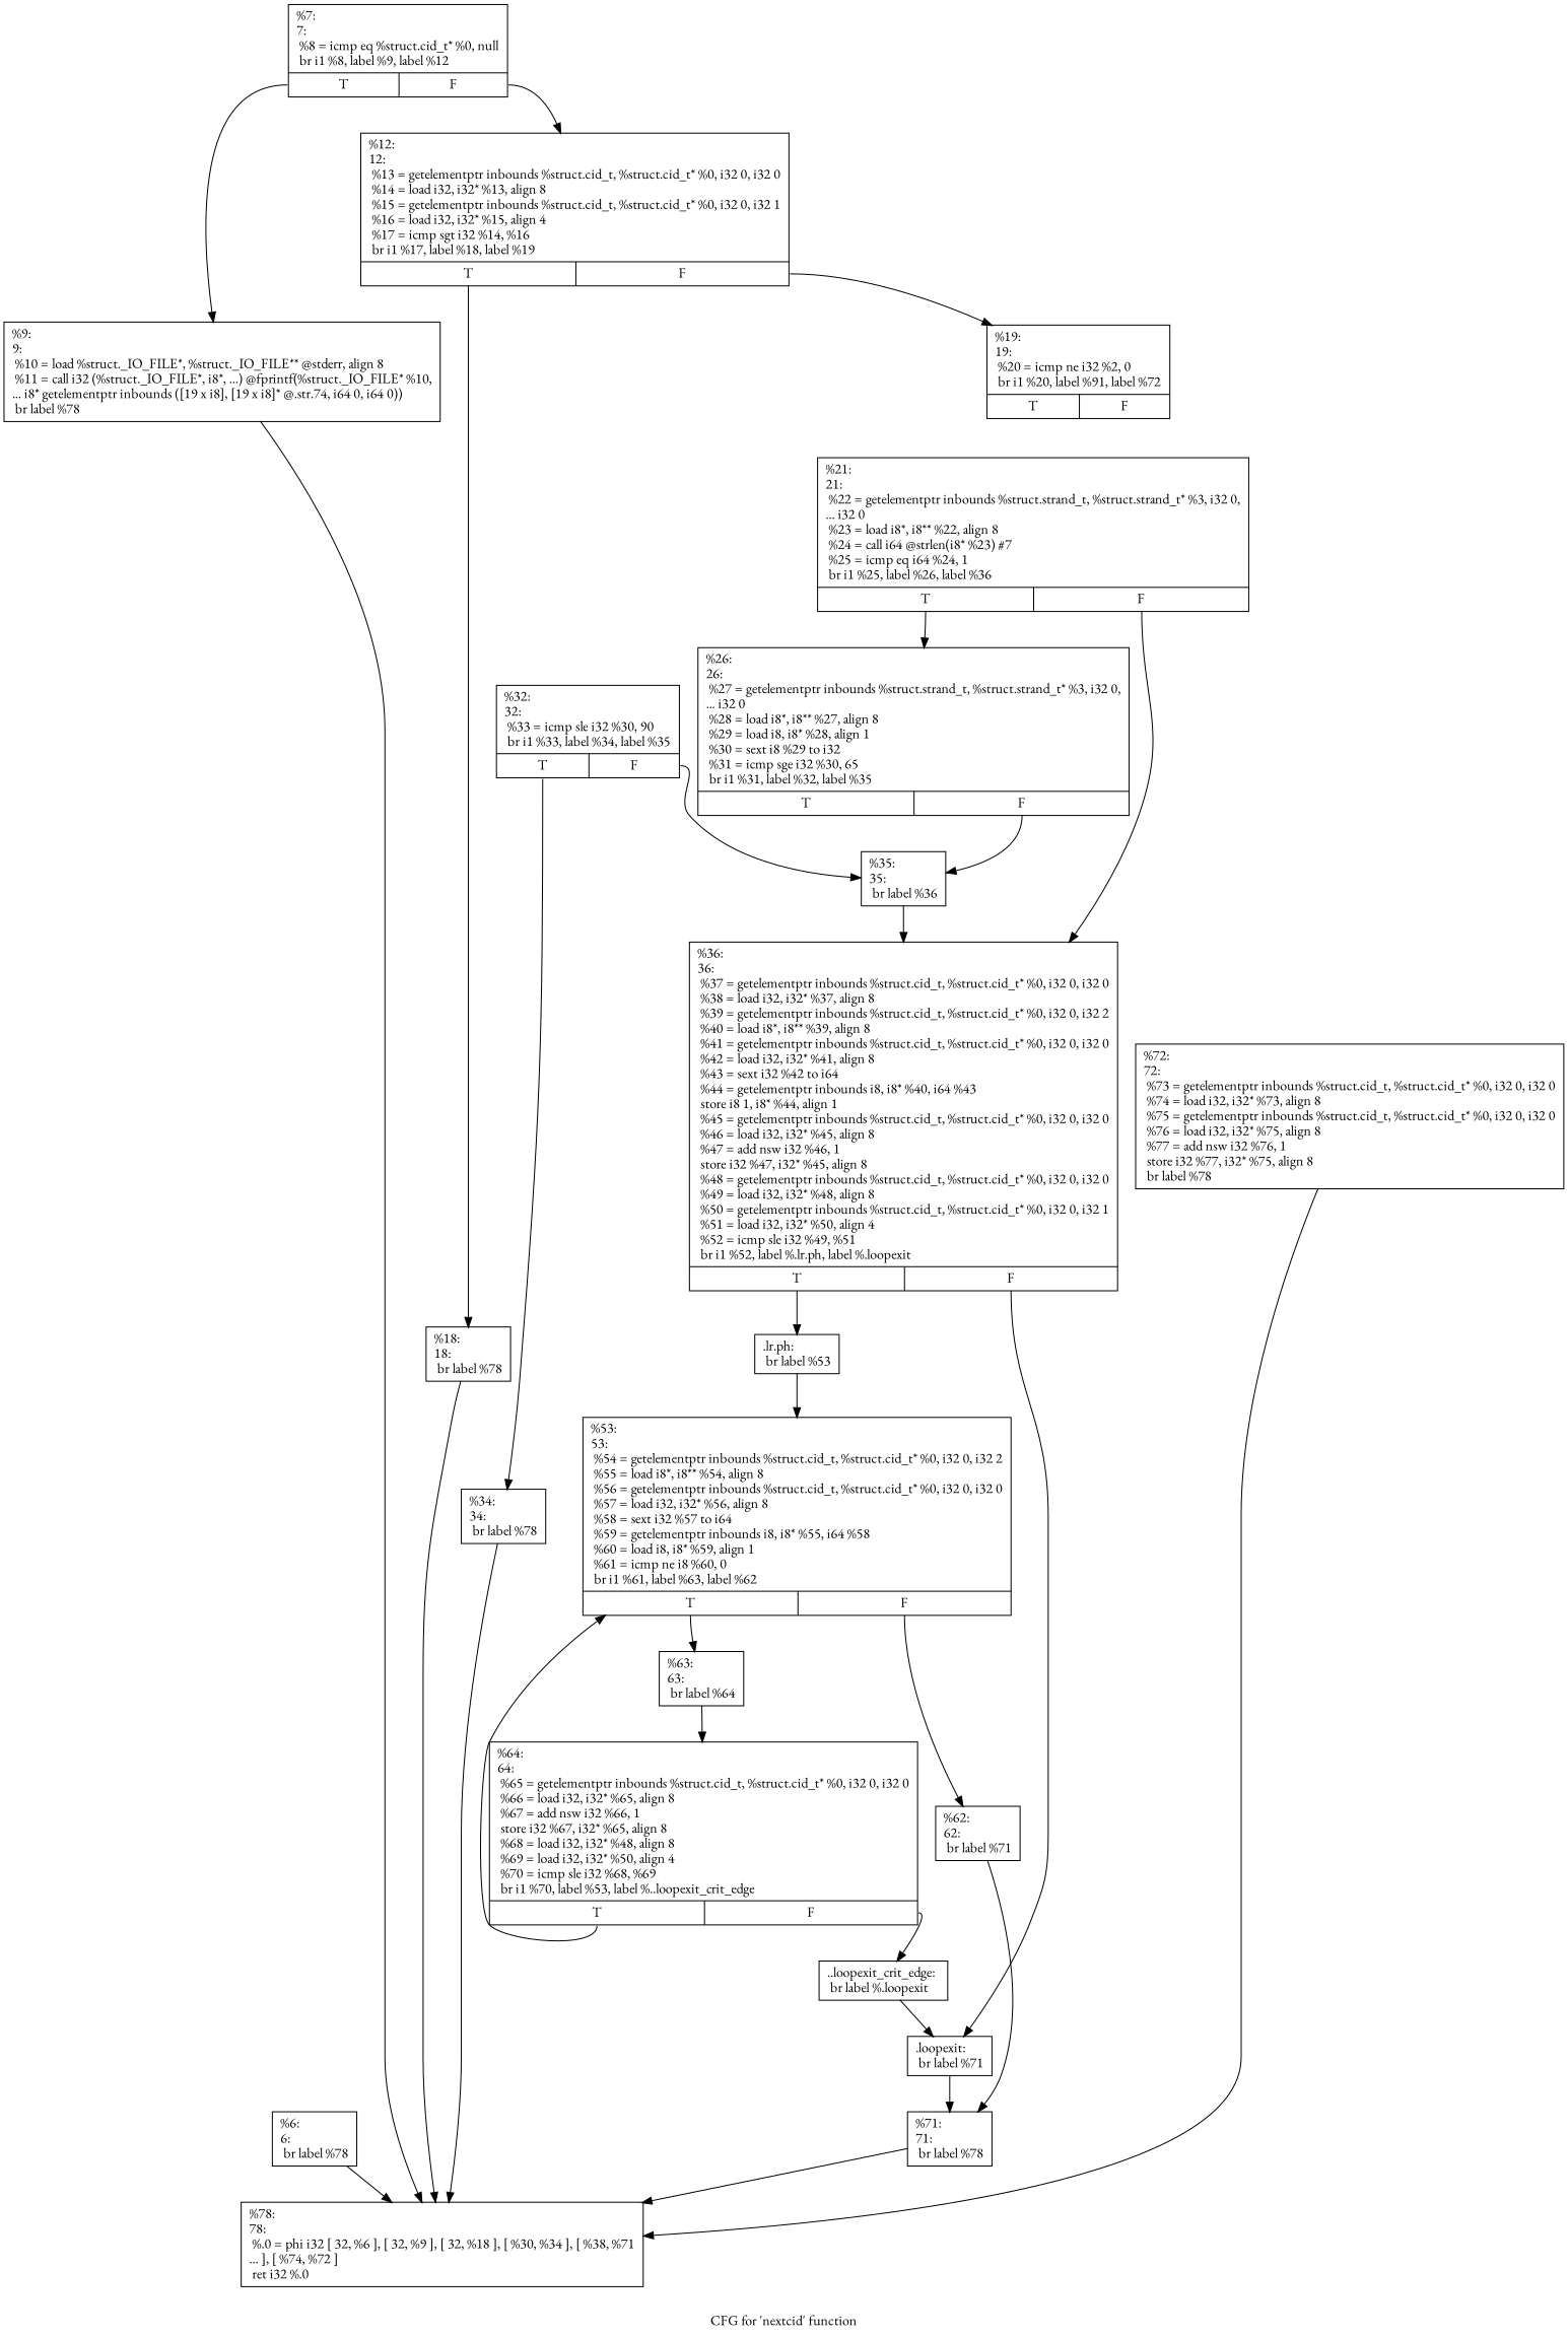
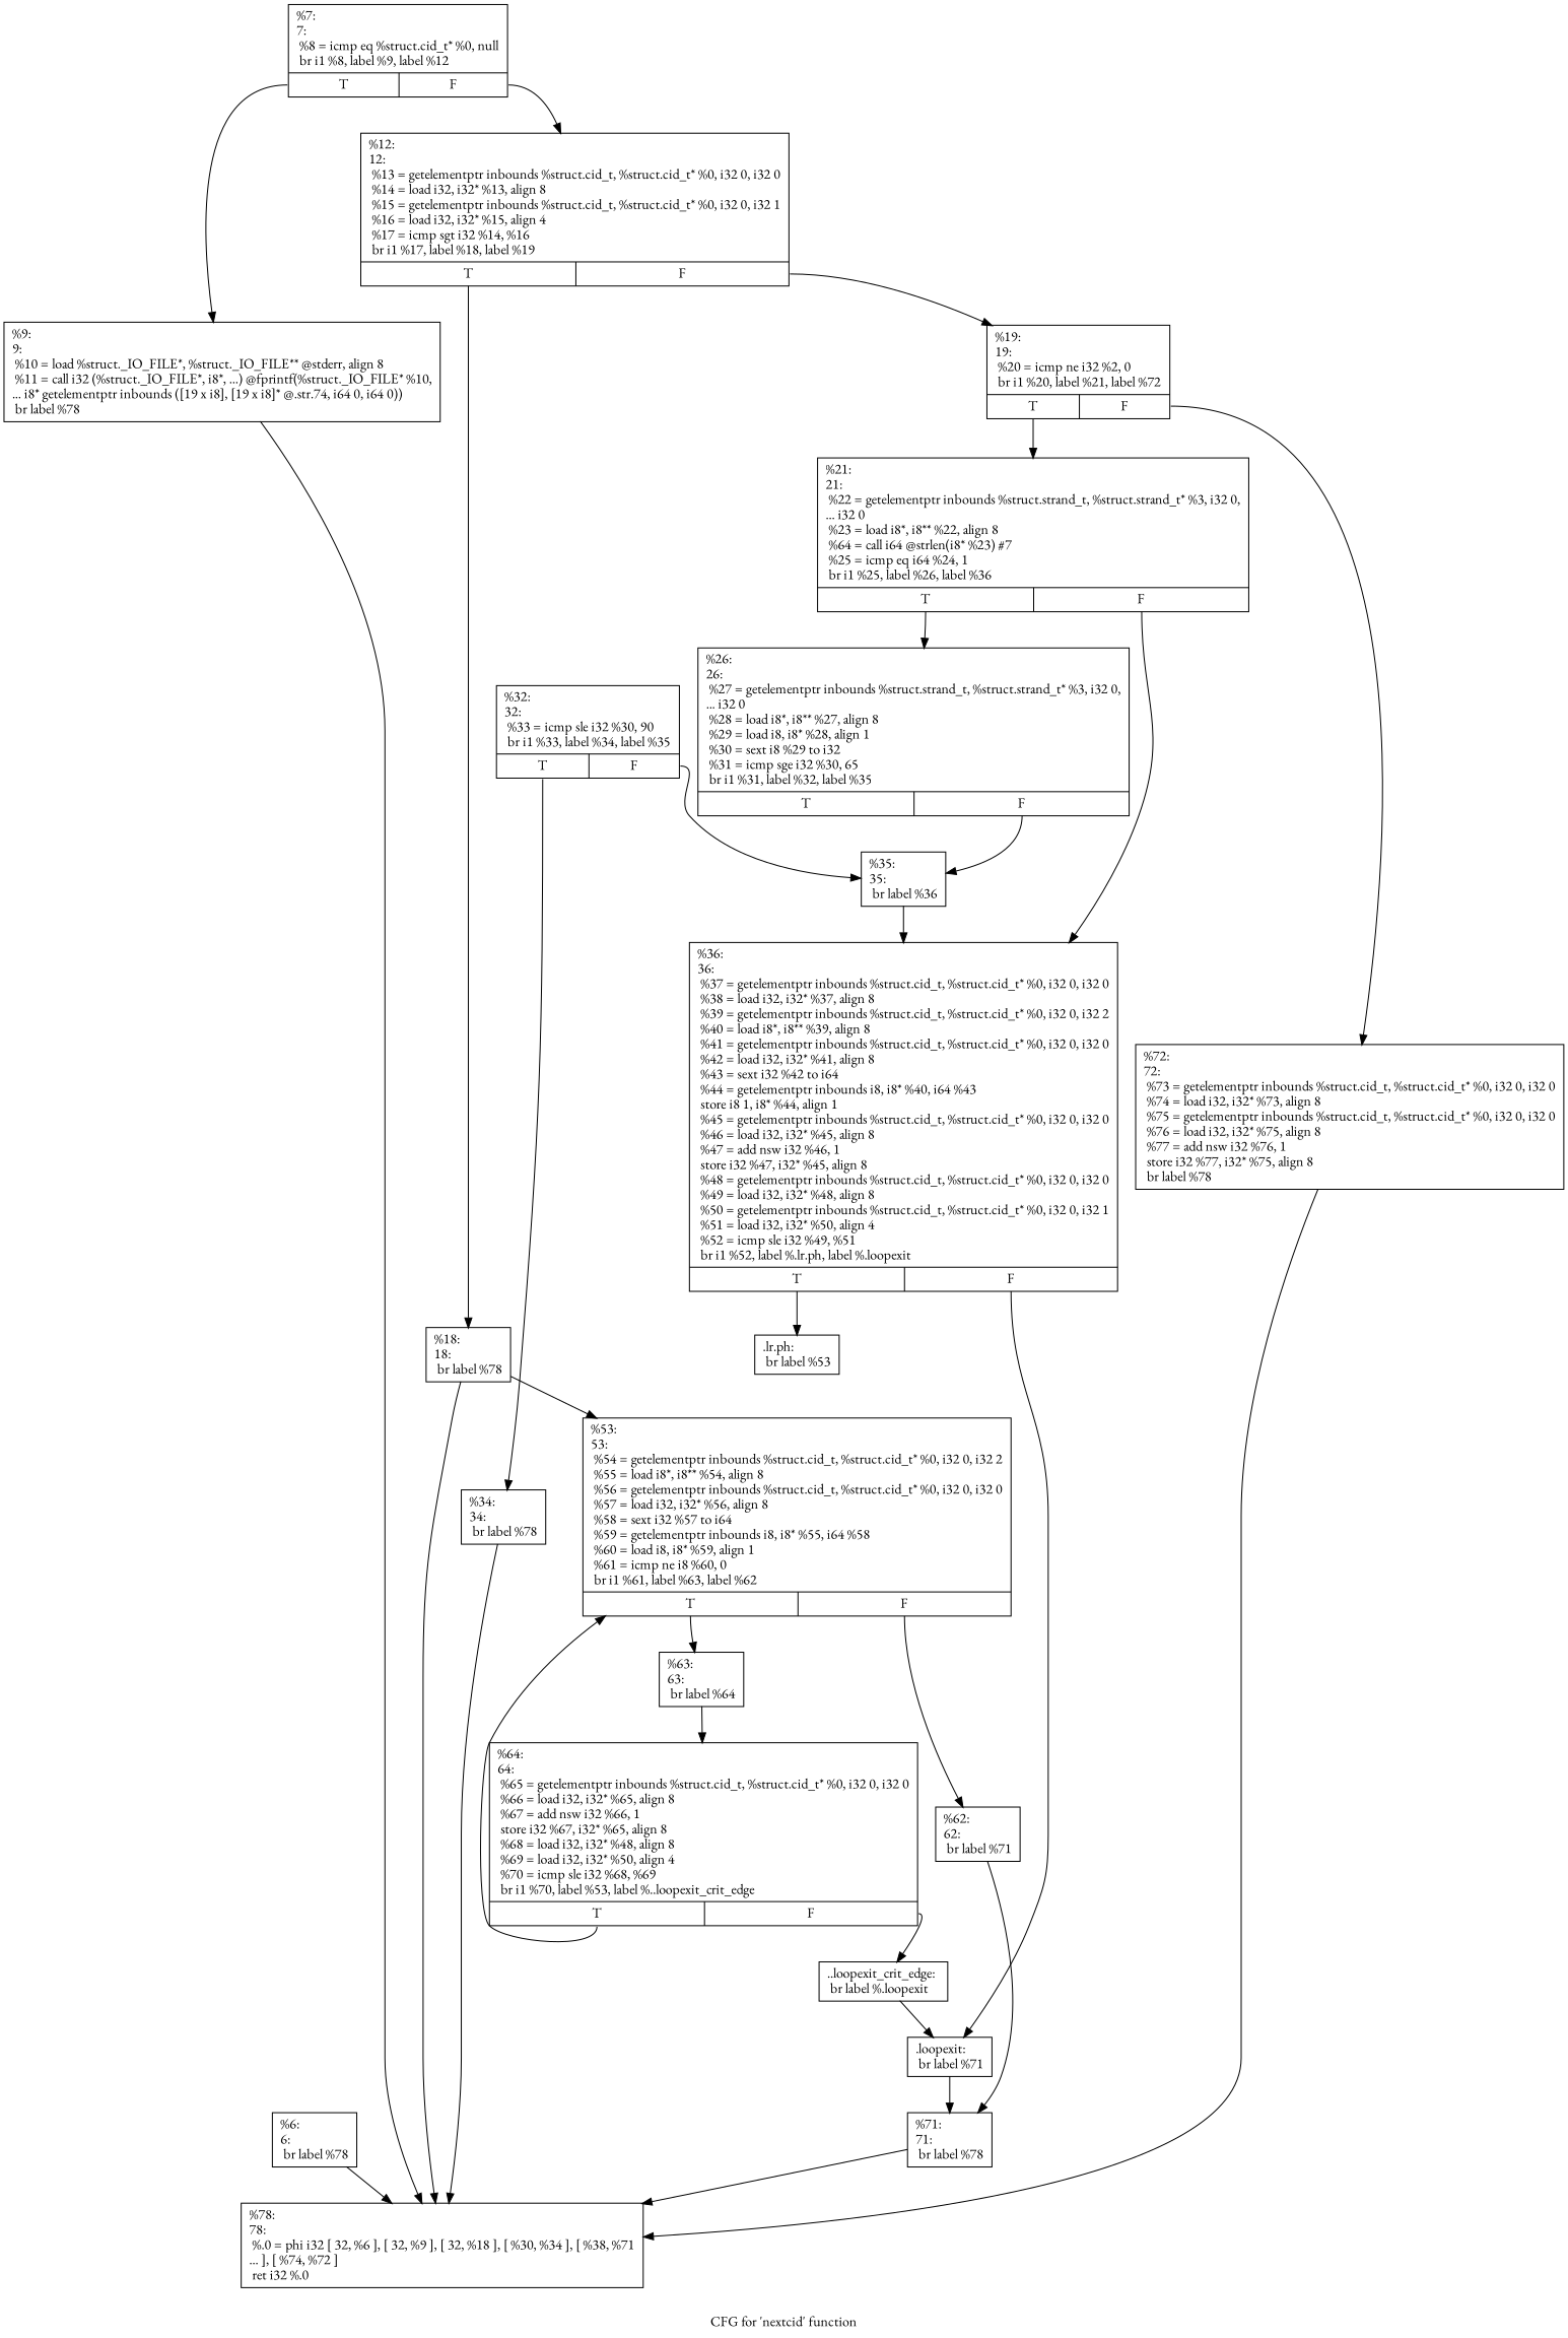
  digraph {
    fontname="EB Garamond"
    label="CFG for 'nextcid' function"
    node [fontname="EB Garamond" shape=record]
    edge [fontname="EB Garamond"]
    n1 [label="{%6:\l6:                                                \l  br label %78\l}"]
    n2 [label="{%78:\l78:                                               \l  %.0 = phi i32 [ 32, %6 ], [ 32, %9 ], [ 32, %18 ], [ %30, %34 ], [ %38, %71\l... ], [ %74, %72 ]\l  ret i32 %.0\l}"]
    n3 [label="{%7:\l7:                                                \l  %8 = icmp eq %struct.cid_t* %0, null\l  br i1 %8, label %9, label %12\l|{<s0>T|<s1>F}}"]
    n4 [label="{%9:\l9:                                                \l  %10 = load %struct._IO_FILE*, %struct._IO_FILE** @stderr, align 8\l  %11 = call i32 (%struct._IO_FILE*, i8*, ...) @fprintf(%struct._IO_FILE* %10,\l... i8* getelementptr inbounds ([19 x i8], [19 x i8]* @.str.74, i64 0, i64 0))\l  br label %78\l}"]
    n5 [label="{%12:\l12:                                               \l  %13 = getelementptr inbounds %struct.cid_t, %struct.cid_t* %0, i32 0, i32 0\l  %14 = load i32, i32* %13, align 8\l  %15 = getelementptr inbounds %struct.cid_t, %struct.cid_t* %0, i32 0, i32 1\l  %16 = load i32, i32* %15, align 4\l  %17 = icmp sgt i32 %14, %16\l  br i1 %17, label %18, label %19\l|{<s0>T|<s1>F}}"]
    n6 [label="{%18:\l18:                                               \l  br label %78\l}"]
-   n7 [label="{%19:\l19:                                               \l  %20 = icmp ne i32 %2, 0\l  br i1 %20, label %91, label %72\l|{<s0>T|<s1>F}}"]
-   n8 [label="{%21:\l21:                                               \l  %22 = getelementptr inbounds %struct.strand_t, %struct.strand_t* %3, i32 0,\l... i32 0\l  %23 = load i8*, i8** %22, align 8\l  %24 = call i64 @strlen(i8* %23) #7\l  %25 = icmp eq i64 %24, 1\l  br i1 %25, label %26, label %36\l|{<s0>T|<s1>F}}"]
+   n7 [label="{%19:\l19:                                               \l  %20 = icmp ne i32 %2, 0\l  br i1 %20, label %21, label %72\l|{<s0>T|<s1>F}}"]
+   n8 [label="{%21:\l21:                                               \l  %22 = getelementptr inbounds %struct.strand_t, %struct.strand_t* %3, i32 0,\l... i32 0\l  %23 = load i8*, i8** %22, align 8\l  %64 = call i64 @strlen(i8* %23) #7\l  %25 = icmp eq i64 %24, 1\l  br i1 %25, label %26, label %36\l|{<s0>T|<s1>F}}"]
    n9 [label="{%72:\l72:                                               \l  %73 = getelementptr inbounds %struct.cid_t, %struct.cid_t* %0, i32 0, i32 0\l  %74 = load i32, i32* %73, align 8\l  %75 = getelementptr inbounds %struct.cid_t, %struct.cid_t* %0, i32 0, i32 0\l  %76 = load i32, i32* %75, align 8\l  %77 = add nsw i32 %76, 1\l  store i32 %77, i32* %75, align 8\l  br label %78\l}"]
    n10 [label="{%26:\l26:                                               \l  %27 = getelementptr inbounds %struct.strand_t, %struct.strand_t* %3, i32 0,\l... i32 0\l  %28 = load i8*, i8** %27, align 8\l  %29 = load i8, i8* %28, align 1\l  %30 = sext i8 %29 to i32\l  %31 = icmp sge i32 %30, 65\l  br i1 %31, label %32, label %35\l|{<s0>T|<s1>F}}"]
    n11 [label="{%36:\l36:                                               \l  %37 = getelementptr inbounds %struct.cid_t, %struct.cid_t* %0, i32 0, i32 0\l  %38 = load i32, i32* %37, align 8\l  %39 = getelementptr inbounds %struct.cid_t, %struct.cid_t* %0, i32 0, i32 2\l  %40 = load i8*, i8** %39, align 8\l  %41 = getelementptr inbounds %struct.cid_t, %struct.cid_t* %0, i32 0, i32 0\l  %42 = load i32, i32* %41, align 8\l  %43 = sext i32 %42 to i64\l  %44 = getelementptr inbounds i8, i8* %40, i64 %43\l  store i8 1, i8* %44, align 1\l  %45 = getelementptr inbounds %struct.cid_t, %struct.cid_t* %0, i32 0, i32 0\l  %46 = load i32, i32* %45, align 8\l  %47 = add nsw i32 %46, 1\l  store i32 %47, i32* %45, align 8\l  %48 = getelementptr inbounds %struct.cid_t, %struct.cid_t* %0, i32 0, i32 0\l  %49 = load i32, i32* %48, align 8\l  %50 = getelementptr inbounds %struct.cid_t, %struct.cid_t* %0, i32 0, i32 1\l  %51 = load i32, i32* %50, align 4\l  %52 = icmp sle i32 %49, %51\l  br i1 %52, label %.lr.ph, label %.loopexit\l|{<s0>T|<s1>F}}"]
    n12 [label="{%35:\l35:                                               \l  br label %36\l}"]
    n13 [label="{.lr.ph:                                           \l  br label %53\l}"]
    n14 [label="{.loopexit:                                        \l  br label %71\l}"]
    n15 [label="{%32:\l32:                                               \l  %33 = icmp sle i32 %30, 90\l  br i1 %33, label %34, label %35\l|{<s0>T|<s1>F}}"]
    n16 [label="{%34:\l34:                                               \l  br label %78\l}"]
    n17 [label="{%53:\l53:                                               \l  %54 = getelementptr inbounds %struct.cid_t, %struct.cid_t* %0, i32 0, i32 2\l  %55 = load i8*, i8** %54, align 8\l  %56 = getelementptr inbounds %struct.cid_t, %struct.cid_t* %0, i32 0, i32 0\l  %57 = load i32, i32* %56, align 8\l  %58 = sext i32 %57 to i64\l  %59 = getelementptr inbounds i8, i8* %55, i64 %58\l  %60 = load i8, i8* %59, align 1\l  %61 = icmp ne i8 %60, 0\l  br i1 %61, label %63, label %62\l|{<s0>T|<s1>F}}"]
    n18 [label="{%71:\l71:                                               \l  br label %78\l}"]
    n19 [label="{%63:\l63:                                               \l  br label %64\l}"]
    n20 [label="{%62:\l62:                                               \l  br label %71\l}"]
    n21 [label="{%64:\l64:                                               \l  %65 = getelementptr inbounds %struct.cid_t, %struct.cid_t* %0, i32 0, i32 0\l  %66 = load i32, i32* %65, align 8\l  %67 = add nsw i32 %66, 1\l  store i32 %67, i32* %65, align 8\l  %68 = load i32, i32* %48, align 8\l  %69 = load i32, i32* %50, align 4\l  %70 = icmp sle i32 %68, %69\l  br i1 %70, label %53, label %..loopexit_crit_edge\l|{<s0>T|<s1>F}}"]
    n22 [label="{..loopexit_crit_edge:                             \l  br label %.loopexit\l}"]
    n1 -> n2
    n3 -> n4 [tailport=s0]
    n3 -> n5 [tailport=s1]
    n4 -> n2
    n5 -> n6 [tailport=s0]
    n5 -> n7 [tailport=s1]
    n6 -> n2
+   n7 -> n8 [tailport=s0]
+   n7 -> n9 [tailport=s1]
    n8 -> n10 [tailport=s0]
    n8 -> n11 [tailport=s1]
    n9 -> n2
    n10 -> n12 [tailport=s1]
    n11 -> n13 [tailport=s0]
    n11 -> n14 [tailport=s1]
    n12 -> n11
-   n13 -> n17
+   n6 -> n17
    n14 -> n18
    n15 -> n12 [tailport=s1]
    n15 -> n16 [tailport=s0]
    n16 -> n2
    n17 -> n19 [tailport=s0]
    n17 -> n20 [tailport=s1]
    n18 -> n2
    n19 -> n21
    n20 -> n18
    n21 -> n17 [tailport=s0]
    n21 -> n22 [tailport=s1]
    n22 -> n14
  }
